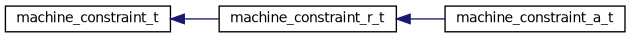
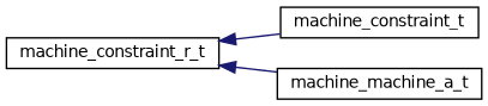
  digraph {
    rankdir=LR
    node [color=black fillcolor=white fontname=Helvetica fontsize=10 shape=record style=filled]
    edge [color=midnightblue dir=back fontname=Helvetica fontsize=10 labelfontname=Helvetica labelfontsize=10 style=solid]
    n1 [height=0.2 label=machine_constraint_t width=0.4]
    n2 [height=0.2 label=machine_constraint_r_t width=0.4]
-   n3 [height=0.2 label=machine_constraint_a_t width=0.4]
-   n1 -> n2
+   n3 [height=0.2 label=machine_machine_a_t width=0.4]
+   n2 -> n1
    n2 -> n3
  }
